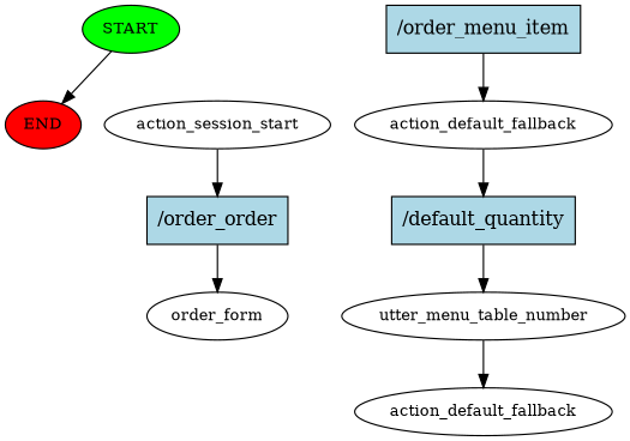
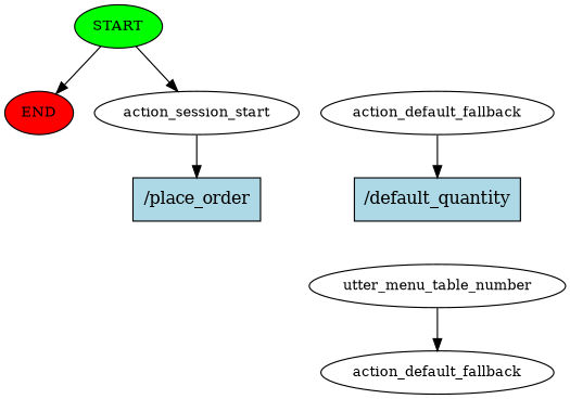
  digraph {
    node [fontsize=12]
    n1 [fillcolor=green label=START style=filled]
    n2 [fillcolor=red label=END style=filled]
    n3 [label=action_session_start]
-   n4 [fillcolor=lightblue label="/order_order" shape=rect style=filled fontsize=""]
-   n5 [label=order_form]
-   n6 [fillcolor=lightblue label="/order_menu_item" shape=rect style=filled fontsize=""]
+   n4 [fillcolor=lightblue label="/place_order" shape=rect style=filled fontsize=""]
    n7 [label=action_default_fallback]
    n8 [fillcolor=lightblue label="/default_quantity" shape=rect style=filled fontsize=""]
    n9 [label=utter_menu_table_number]
    n10 [label=action_default_fallback]
    n1 -> n2
+   n1 -> n3
    n3 -> n4
-   n4 -> n5
-   n6 -> n7
    n7 -> n8
-   n8 -> n9
    n9 -> n10
  }
